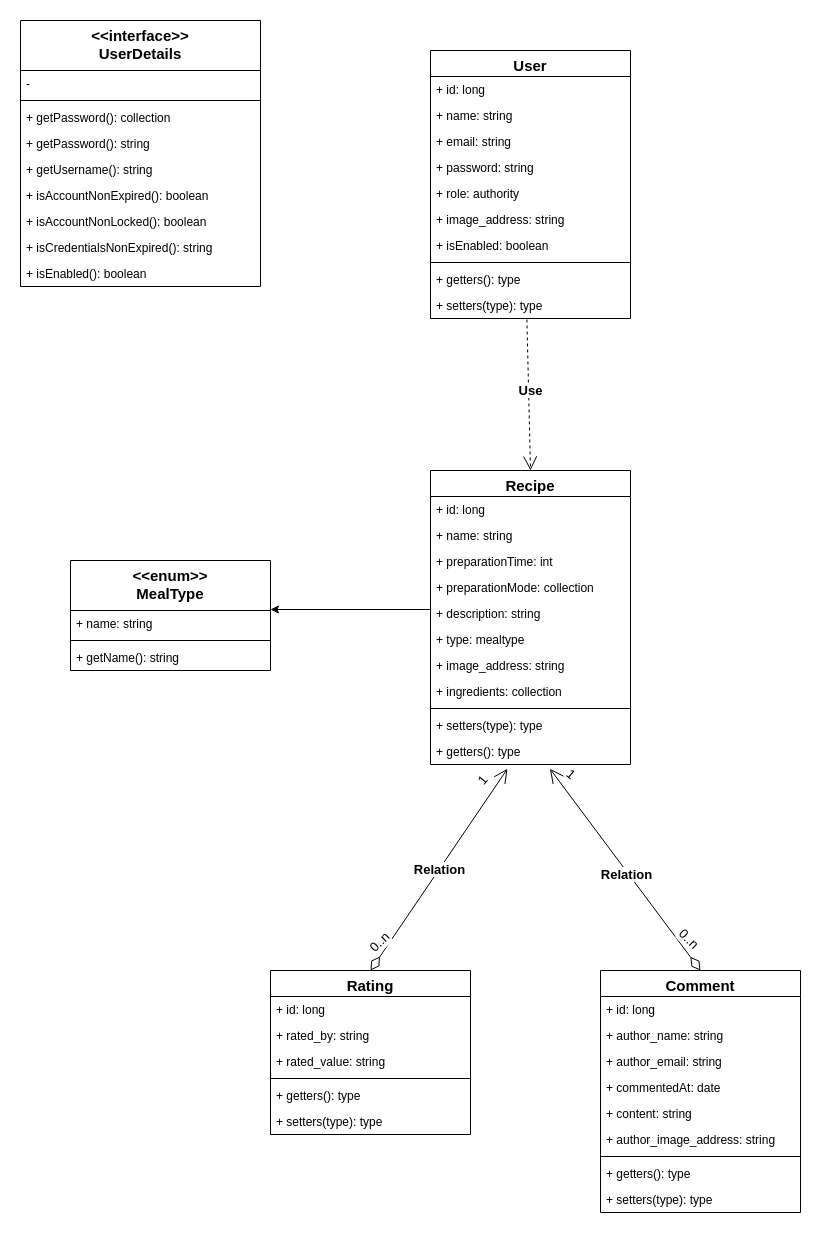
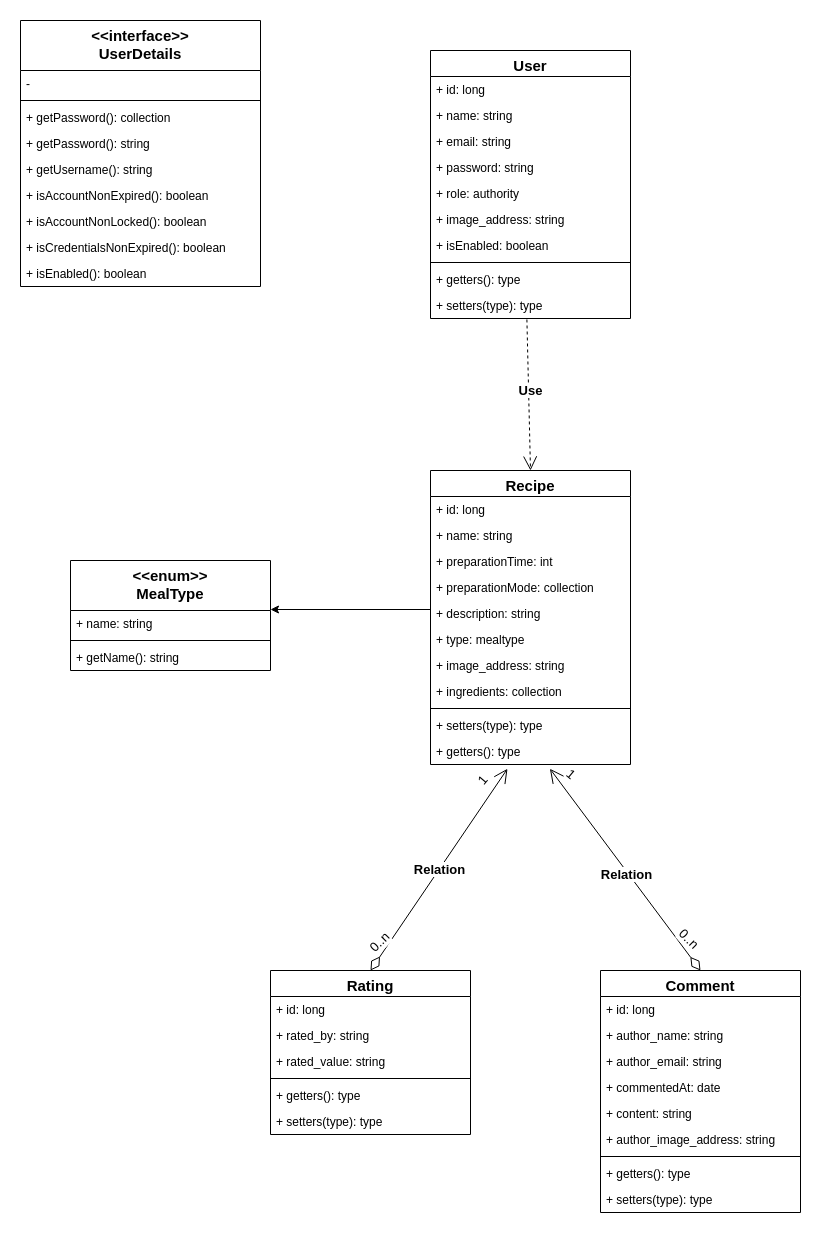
  <mxCell id="0" />
  <mxCell id="1" parent="0" />
  <mxCell id="2" value="&lt;font style=&quot;font-size: 15px;&quot;&gt;User&lt;/font&gt;" style="swimlane;fontStyle=1;align=center;verticalAlign=top;childLayout=stackLayout;horizontal=1;startSize=26;horizontalStack=0;resizeParent=1;resizeParentMax=0;resizeLast=0;collapsible=1;marginBottom=0;whiteSpace=wrap;html=1;" vertex="1" parent="1"><mxGeometry x="430" y="50" width="200" height="268" as="geometry" /></mxCell>
  <mxCell id="3" value="+ id: long" style="text;strokeColor=none;fillColor=none;align=left;verticalAlign=top;spacingLeft=4;spacingRight=4;overflow=hidden;rotatable=0;points=[[0,0.5],[1,0.5]];portConstraint=eastwest;whiteSpace=wrap;html=1;" vertex="1" parent="2"><mxGeometry y="26" width="200" height="26" as="geometry" /></mxCell>
  <mxCell id="4" value="+ name: string" style="text;strokeColor=none;fillColor=none;align=left;verticalAlign=top;spacingLeft=4;spacingRight=4;overflow=hidden;rotatable=0;points=[[0,0.5],[1,0.5]];portConstraint=eastwest;whiteSpace=wrap;html=1;" vertex="1" parent="2"><mxGeometry y="52" width="200" height="26" as="geometry" /></mxCell>
  <mxCell id="5" value="+ email: string" style="text;strokeColor=none;fillColor=none;align=left;verticalAlign=top;spacingLeft=4;spacingRight=4;overflow=hidden;rotatable=0;points=[[0,0.5],[1,0.5]];portConstraint=eastwest;whiteSpace=wrap;html=1;" vertex="1" parent="2"><mxGeometry y="78" width="200" height="26" as="geometry" /></mxCell>
  <mxCell id="6" value="+ password: string" style="text;strokeColor=none;fillColor=none;align=left;verticalAlign=top;spacingLeft=4;spacingRight=4;overflow=hidden;rotatable=0;points=[[0,0.5],[1,0.5]];portConstraint=eastwest;whiteSpace=wrap;html=1;" vertex="1" parent="2"><mxGeometry y="104" width="200" height="26" as="geometry" /></mxCell>
  <mxCell id="7" value="+ role: authority" style="text;strokeColor=none;fillColor=none;align=left;verticalAlign=top;spacingLeft=4;spacingRight=4;overflow=hidden;rotatable=0;points=[[0,0.5],[1,0.5]];portConstraint=eastwest;whiteSpace=wrap;html=1;" vertex="1" parent="2"><mxGeometry y="130" width="200" height="26" as="geometry" /></mxCell>
  <mxCell id="8" value="+&amp;nbsp;image_address&lt;span style=&quot;background-color: initial;&quot;&gt;: string&lt;/span&gt;" style="text;strokeColor=none;fillColor=none;align=left;verticalAlign=top;spacingLeft=4;spacingRight=4;overflow=hidden;rotatable=0;points=[[0,0.5],[1,0.5]];portConstraint=eastwest;whiteSpace=wrap;html=1;" vertex="1" parent="2"><mxGeometry y="156" width="200" height="26" as="geometry" /></mxCell>
  <mxCell id="9" value="+&amp;nbsp;isEnabled&lt;span style=&quot;background-color: initial;&quot;&gt;: boolean&lt;/span&gt;" style="text;strokeColor=none;fillColor=none;align=left;verticalAlign=top;spacingLeft=4;spacingRight=4;overflow=hidden;rotatable=0;points=[[0,0.5],[1,0.5]];portConstraint=eastwest;whiteSpace=wrap;html=1;" vertex="1" parent="2"><mxGeometry y="182" width="200" height="26" as="geometry" /></mxCell>
  <mxCell id="10" value="" style="line;strokeWidth=1;fillColor=none;align=left;verticalAlign=middle;spacingTop=-1;spacingLeft=3;spacingRight=3;rotatable=0;labelPosition=right;points=[];portConstraint=eastwest;strokeColor=inherit;" vertex="1" parent="2"><mxGeometry y="208" width="200" height="8" as="geometry" /></mxCell>
  <mxCell id="11" value="+ getters(): type" style="text;strokeColor=none;fillColor=none;align=left;verticalAlign=top;spacingLeft=4;spacingRight=4;overflow=hidden;rotatable=0;points=[[0,0.5],[1,0.5]];portConstraint=eastwest;whiteSpace=wrap;html=1;" vertex="1" parent="2"><mxGeometry y="216" width="200" height="26" as="geometry" /></mxCell>
  <mxCell id="12" value="+ setters(type): type" style="text;strokeColor=none;fillColor=none;align=left;verticalAlign=top;spacingLeft=4;spacingRight=4;overflow=hidden;rotatable=0;points=[[0,0.5],[1,0.5]];portConstraint=eastwest;whiteSpace=wrap;html=1;" vertex="1" parent="2"><mxGeometry y="242" width="200" height="26" as="geometry" /></mxCell>
  <mxCell id="13" value="&lt;font style=&quot;font-size: 15px;&quot;&gt;Rating&lt;/font&gt;" style="swimlane;fontStyle=1;align=center;verticalAlign=top;childLayout=stackLayout;horizontal=1;startSize=26;horizontalStack=0;resizeParent=1;resizeParentMax=0;resizeLast=0;collapsible=1;marginBottom=0;whiteSpace=wrap;html=1;" vertex="1" parent="1"><mxGeometry x="270" y="970" width="200" height="164" as="geometry" /></mxCell>
  <mxCell id="14" value="+ id: long" style="text;strokeColor=none;fillColor=none;align=left;verticalAlign=top;spacingLeft=4;spacingRight=4;overflow=hidden;rotatable=0;points=[[0,0.5],[1,0.5]];portConstraint=eastwest;whiteSpace=wrap;html=1;" vertex="1" parent="13"><mxGeometry y="26" width="200" height="26" as="geometry" /></mxCell>
  <mxCell id="15" value="+&amp;nbsp;rated_by&lt;span style=&quot;background-color: initial;&quot;&gt;: string&lt;/span&gt;" style="text;strokeColor=none;fillColor=none;align=left;verticalAlign=top;spacingLeft=4;spacingRight=4;overflow=hidden;rotatable=0;points=[[0,0.5],[1,0.5]];portConstraint=eastwest;whiteSpace=wrap;html=1;" vertex="1" parent="13"><mxGeometry y="52" width="200" height="26" as="geometry" /></mxCell>
  <mxCell id="16" value="+&amp;nbsp;rated_value&lt;span style=&quot;background-color: initial;&quot;&gt;: string&lt;/span&gt;" style="text;strokeColor=none;fillColor=none;align=left;verticalAlign=top;spacingLeft=4;spacingRight=4;overflow=hidden;rotatable=0;points=[[0,0.5],[1,0.5]];portConstraint=eastwest;whiteSpace=wrap;html=1;" vertex="1" parent="13"><mxGeometry y="78" width="200" height="26" as="geometry" /></mxCell>
  <mxCell id="17" value="" style="line;strokeWidth=1;fillColor=none;align=left;verticalAlign=middle;spacingTop=-1;spacingLeft=3;spacingRight=3;rotatable=0;labelPosition=right;points=[];portConstraint=eastwest;strokeColor=inherit;" vertex="1" parent="13"><mxGeometry y="104" width="200" height="8" as="geometry" /></mxCell>
  <mxCell id="18" value="+ getters(): type" style="text;strokeColor=none;fillColor=none;align=left;verticalAlign=top;spacingLeft=4;spacingRight=4;overflow=hidden;rotatable=0;points=[[0,0.5],[1,0.5]];portConstraint=eastwest;whiteSpace=wrap;html=1;" vertex="1" parent="13"><mxGeometry y="112" width="200" height="26" as="geometry" /></mxCell>
  <mxCell id="19" value="+ setters(type): type" style="text;strokeColor=none;fillColor=none;align=left;verticalAlign=top;spacingLeft=4;spacingRight=4;overflow=hidden;rotatable=0;points=[[0,0.5],[1,0.5]];portConstraint=eastwest;whiteSpace=wrap;html=1;" vertex="1" parent="13"><mxGeometry y="138" width="200" height="26" as="geometry" /></mxCell>
  <mxCell id="20" value="&lt;font style=&quot;font-size: 15px;&quot;&gt;Recipe&lt;/font&gt;" style="swimlane;fontStyle=1;align=center;verticalAlign=top;childLayout=stackLayout;horizontal=1;startSize=26;horizontalStack=0;resizeParent=1;resizeParentMax=0;resizeLast=0;collapsible=1;marginBottom=0;whiteSpace=wrap;html=1;" vertex="1" parent="1"><mxGeometry x="430" y="470" width="200" height="294" as="geometry" /></mxCell>
  <mxCell id="21" value="+ id: long" style="text;strokeColor=none;fillColor=none;align=left;verticalAlign=top;spacingLeft=4;spacingRight=4;overflow=hidden;rotatable=0;points=[[0,0.5],[1,0.5]];portConstraint=eastwest;whiteSpace=wrap;html=1;" vertex="1" parent="20"><mxGeometry y="26" width="200" height="26" as="geometry" /></mxCell>
  <mxCell id="22" value="+ name: string" style="text;strokeColor=none;fillColor=none;align=left;verticalAlign=top;spacingLeft=4;spacingRight=4;overflow=hidden;rotatable=0;points=[[0,0.5],[1,0.5]];portConstraint=eastwest;whiteSpace=wrap;html=1;" vertex="1" parent="20"><mxGeometry y="52" width="200" height="26" as="geometry" /></mxCell>
  <mxCell id="23" value="+ preparationTime: int" style="text;strokeColor=none;fillColor=none;align=left;verticalAlign=top;spacingLeft=4;spacingRight=4;overflow=hidden;rotatable=0;points=[[0,0.5],[1,0.5]];portConstraint=eastwest;whiteSpace=wrap;html=1;" vertex="1" parent="20"><mxGeometry y="78" width="200" height="26" as="geometry" /></mxCell>
  <mxCell id="24" value="+ preparationMode: collection" style="text;strokeColor=none;fillColor=none;align=left;verticalAlign=top;spacingLeft=4;spacingRight=4;overflow=hidden;rotatable=0;points=[[0,0.5],[1,0.5]];portConstraint=eastwest;whiteSpace=wrap;html=1;" vertex="1" parent="20"><mxGeometry y="104" width="200" height="26" as="geometry" /></mxCell>
  <mxCell id="25" value="+ description: string" style="text;strokeColor=none;fillColor=none;align=left;verticalAlign=top;spacingLeft=4;spacingRight=4;overflow=hidden;rotatable=0;points=[[0,0.5],[1,0.5]];portConstraint=eastwest;whiteSpace=wrap;html=1;" vertex="1" parent="20"><mxGeometry y="130" width="200" height="26" as="geometry" /></mxCell>
  <mxCell id="26" value="+ type: mealtype" style="text;strokeColor=none;fillColor=none;align=left;verticalAlign=top;spacingLeft=4;spacingRight=4;overflow=hidden;rotatable=0;points=[[0,0.5],[1,0.5]];portConstraint=eastwest;whiteSpace=wrap;html=1;" vertex="1" parent="20"><mxGeometry y="156" width="200" height="26" as="geometry" /></mxCell>
  <mxCell id="27" value="+&amp;nbsp;image_address&lt;span style=&quot;background-color: initial;&quot;&gt;: string&lt;/span&gt;" style="text;strokeColor=none;fillColor=none;align=left;verticalAlign=top;spacingLeft=4;spacingRight=4;overflow=hidden;rotatable=0;points=[[0,0.5],[1,0.5]];portConstraint=eastwest;whiteSpace=wrap;html=1;" vertex="1" parent="20"><mxGeometry y="182" width="200" height="26" as="geometry" /></mxCell>
  <mxCell id="28" value="+ ingredients: collection" style="text;strokeColor=none;fillColor=none;align=left;verticalAlign=top;spacingLeft=4;spacingRight=4;overflow=hidden;rotatable=0;points=[[0,0.5],[1,0.5]];portConstraint=eastwest;whiteSpace=wrap;html=1;" vertex="1" parent="20"><mxGeometry y="208" width="200" height="26" as="geometry" /></mxCell>
  <mxCell id="29" value="" style="line;strokeWidth=1;fillColor=none;align=left;verticalAlign=middle;spacingTop=-1;spacingLeft=3;spacingRight=3;rotatable=0;labelPosition=right;points=[];portConstraint=eastwest;strokeColor=inherit;" vertex="1" parent="20"><mxGeometry y="234" width="200" height="8" as="geometry" /></mxCell>
  <mxCell id="30" value="+ setters(type): type" style="text;strokeColor=none;fillColor=none;align=left;verticalAlign=top;spacingLeft=4;spacingRight=4;overflow=hidden;rotatable=0;points=[[0,0.5],[1,0.5]];portConstraint=eastwest;whiteSpace=wrap;html=1;" vertex="1" parent="20"><mxGeometry y="242" width="200" height="26" as="geometry" /></mxCell>
  <mxCell id="31" value="+ getters(): type" style="text;strokeColor=none;fillColor=none;align=left;verticalAlign=top;spacingLeft=4;spacingRight=4;overflow=hidden;rotatable=0;points=[[0,0.5],[1,0.5]];portConstraint=eastwest;whiteSpace=wrap;html=1;" vertex="1" parent="20"><mxGeometry y="268" width="200" height="26" as="geometry" /></mxCell>
  <mxCell id="32" value="&lt;font style=&quot;font-size: 15px;&quot;&gt;Comment&lt;/font&gt;" style="swimlane;fontStyle=1;align=center;verticalAlign=top;childLayout=stackLayout;horizontal=1;startSize=26;horizontalStack=0;resizeParent=1;resizeParentMax=0;resizeLast=0;collapsible=1;marginBottom=0;whiteSpace=wrap;html=1;" vertex="1" parent="1"><mxGeometry x="600" y="970" width="200" height="242" as="geometry" /></mxCell>
  <mxCell id="33" value="+ id: long" style="text;strokeColor=none;fillColor=none;align=left;verticalAlign=top;spacingLeft=4;spacingRight=4;overflow=hidden;rotatable=0;points=[[0,0.5],[1,0.5]];portConstraint=eastwest;whiteSpace=wrap;html=1;" vertex="1" parent="32"><mxGeometry y="26" width="200" height="26" as="geometry" /></mxCell>
  <mxCell id="34" value="+ author_name&lt;span style=&quot;background-color: initial;&quot;&gt;: string&lt;/span&gt;" style="text;strokeColor=none;fillColor=none;align=left;verticalAlign=top;spacingLeft=4;spacingRight=4;overflow=hidden;rotatable=0;points=[[0,0.5],[1,0.5]];portConstraint=eastwest;whiteSpace=wrap;html=1;" vertex="1" parent="32"><mxGeometry y="52" width="200" height="26" as="geometry" /></mxCell>
  <mxCell id="35" value="+&amp;nbsp;author_email&lt;span style=&quot;background-color: initial;&quot;&gt;: string&lt;/span&gt;" style="text;strokeColor=none;fillColor=none;align=left;verticalAlign=top;spacingLeft=4;spacingRight=4;overflow=hidden;rotatable=0;points=[[0,0.5],[1,0.5]];portConstraint=eastwest;whiteSpace=wrap;html=1;" vertex="1" parent="32"><mxGeometry y="78" width="200" height="26" as="geometry" /></mxCell>
  <mxCell id="36" value="+&amp;nbsp;commentedAt&lt;span style=&quot;background-color: initial;&quot;&gt;: date&lt;/span&gt;" style="text;strokeColor=none;fillColor=none;align=left;verticalAlign=top;spacingLeft=4;spacingRight=4;overflow=hidden;rotatable=0;points=[[0,0.5],[1,0.5]];portConstraint=eastwest;whiteSpace=wrap;html=1;" vertex="1" parent="32"><mxGeometry y="104" width="200" height="26" as="geometry" /></mxCell>
  <mxCell id="37" value="+&amp;nbsp;content&lt;span style=&quot;background-color: initial;&quot;&gt;: string&lt;/span&gt;" style="text;strokeColor=none;fillColor=none;align=left;verticalAlign=top;spacingLeft=4;spacingRight=4;overflow=hidden;rotatable=0;points=[[0,0.5],[1,0.5]];portConstraint=eastwest;whiteSpace=wrap;html=1;" vertex="1" parent="32"><mxGeometry y="130" width="200" height="26" as="geometry" /></mxCell>
  <mxCell id="38" value="+&amp;nbsp;author_image_address&lt;span style=&quot;background-color: initial;&quot;&gt;: string&lt;/span&gt;" style="text;strokeColor=none;fillColor=none;align=left;verticalAlign=top;spacingLeft=4;spacingRight=4;overflow=hidden;rotatable=0;points=[[0,0.5],[1,0.5]];portConstraint=eastwest;whiteSpace=wrap;html=1;" vertex="1" parent="32"><mxGeometry y="156" width="200" height="26" as="geometry" /></mxCell>
  <mxCell id="39" value="" style="line;strokeWidth=1;fillColor=none;align=left;verticalAlign=middle;spacingTop=-1;spacingLeft=3;spacingRight=3;rotatable=0;labelPosition=right;points=[];portConstraint=eastwest;strokeColor=inherit;" vertex="1" parent="32"><mxGeometry y="182" width="200" height="8" as="geometry" /></mxCell>
  <mxCell id="40" value="+ getters(): type" style="text;strokeColor=none;fillColor=none;align=left;verticalAlign=top;spacingLeft=4;spacingRight=4;overflow=hidden;rotatable=0;points=[[0,0.5],[1,0.5]];portConstraint=eastwest;whiteSpace=wrap;html=1;" vertex="1" parent="32"><mxGeometry y="190" width="200" height="26" as="geometry" /></mxCell>
  <mxCell id="41" value="+ setters(type): type" style="text;strokeColor=none;fillColor=none;align=left;verticalAlign=top;spacingLeft=4;spacingRight=4;overflow=hidden;rotatable=0;points=[[0,0.5],[1,0.5]];portConstraint=eastwest;whiteSpace=wrap;html=1;" vertex="1" parent="32"><mxGeometry y="216" width="200" height="26" as="geometry" /></mxCell>
  <mxCell id="42" value="Use" style="endArrow=open;endSize=12;dashed=1;html=1;rounded=0;entryX=0.5;entryY=0;entryDx=0;entryDy=0;fontStyle=1;horizontal=1;strokeWidth=1;fontSize=13;exitX=0.482;exitY=1.038;exitDx=0;exitDy=0;exitPerimeter=0;" edge="1" parent="1" source="12" target="20"><mxGeometry x="-0.059" y="2" width="160" relative="1" as="geometry"><mxPoint x="520" y="320" as="sourcePoint" /><mxPoint x="410" y="564.41" as="targetPoint" /><mxPoint as="offset" /></mxGeometry></mxCell>
  <mxCell id="43" value="Relation" style="endArrow=open;html=1;endSize=12;startArrow=diamondThin;startSize=14;startFill=0;rounded=0;exitX=0.5;exitY=0;exitDx=0;exitDy=0;fontStyle=1;fontSize=13;entryX=0.385;entryY=1.163;entryDx=0;entryDy=0;entryPerimeter=0;" edge="1" parent="1" source="13" target="31"><mxGeometry relative="1" as="geometry"><mxPoint x="370" y="790" as="sourcePoint" /><mxPoint x="513" y="791" as="targetPoint" /></mxGeometry></mxCell>
  <mxCell id="44" value="0..n" style="edgeLabel;resizable=0;html=1;align=left;verticalAlign=top;rotation=-45;fontSize=13;" connectable="0" vertex="1" parent="43"><mxGeometry x="-1" relative="1" as="geometry"><mxPoint x="-10" y="-30" as="offset" /></mxGeometry></mxCell>
  <mxCell id="45" value="1" style="edgeLabel;resizable=0;html=1;align=right;verticalAlign=top;rotation=-50;fontSize=13;" connectable="0" vertex="1" parent="43"><mxGeometry x="1" relative="1" as="geometry"><mxPoint x="-33" as="offset" /></mxGeometry></mxCell>
  <mxCell id="46" value="Relation" style="endArrow=open;html=1;endSize=12;startArrow=diamondThin;startSize=14;startFill=0;rounded=0;entryX=0.597;entryY=1.163;entryDx=0;entryDy=0;entryPerimeter=0;exitX=0.5;exitY=0;exitDx=0;exitDy=0;fontStyle=1;fontSize=13;" edge="1" parent="1" source="32" target="31"><mxGeometry x="-0.036" y="1" relative="1" as="geometry"><mxPoint x="650" y="719" as="sourcePoint" /><mxPoint x="546" y="792.522" as="targetPoint" /><mxPoint x="-1" as="offset" /></mxGeometry></mxCell>
  <mxCell id="47" value="0..n" style="edgeLabel;resizable=0;html=1;align=left;verticalAlign=top;rotation=45;fontSize=13;" connectable="0" vertex="1" parent="46"><mxGeometry x="-1" relative="1" as="geometry"><mxPoint x="-10" y="-50" as="offset" /></mxGeometry></mxCell>
  <mxCell id="48" value="1" style="edgeLabel;resizable=0;html=1;align=right;verticalAlign=top;rotation=40;fontSize=13;" connectable="0" vertex="1" parent="46"><mxGeometry x="1" relative="1" as="geometry"><mxPoint x="34" y="-3" as="offset" /></mxGeometry></mxCell>
  <mxCell id="49" value="&lt;font style=&quot;font-size: 15px;&quot;&gt;&amp;lt;&amp;lt;interface&amp;gt;&amp;gt;&lt;br&gt;UserDetails&lt;br&gt;&lt;br&gt;&lt;/font&gt;" style="swimlane;fontStyle=1;align=center;verticalAlign=top;childLayout=stackLayout;horizontal=1;startSize=50;horizontalStack=0;resizeParent=1;resizeParentMax=0;resizeLast=0;collapsible=1;marginBottom=0;whiteSpace=wrap;html=1;" vertex="1" parent="1"><mxGeometry x="20" y="20" width="240" height="266" as="geometry" /></mxCell>
  <mxCell id="50" value="-" style="text;strokeColor=none;fillColor=none;align=left;verticalAlign=top;spacingLeft=4;spacingRight=4;overflow=hidden;rotatable=0;points=[[0,0.5],[1,0.5]];portConstraint=eastwest;whiteSpace=wrap;html=1;" vertex="1" parent="49"><mxGeometry y="50" width="240" height="26" as="geometry" /></mxCell>
  <mxCell id="51" value="" style="line;strokeWidth=1;fillColor=none;align=left;verticalAlign=middle;spacingTop=-1;spacingLeft=3;spacingRight=3;rotatable=0;labelPosition=right;points=[];portConstraint=eastwest;strokeColor=inherit;" vertex="1" parent="49"><mxGeometry y="76" width="240" height="8" as="geometry" /></mxCell>
  <mxCell id="52" value="+&amp;nbsp;getPassword&lt;span style=&quot;background-color: initial;&quot;&gt;(): collection&lt;/span&gt;" style="text;strokeColor=none;fillColor=none;align=left;verticalAlign=top;spacingLeft=4;spacingRight=4;overflow=hidden;rotatable=0;points=[[0,0.5],[1,0.5]];portConstraint=eastwest;whiteSpace=wrap;html=1;" vertex="1" parent="49"><mxGeometry y="84" width="240" height="26" as="geometry" /></mxCell>
  <mxCell id="53" value="+&amp;nbsp;getPassword&lt;span style=&quot;background-color: initial;&quot;&gt;(): string&lt;/span&gt;" style="text;strokeColor=none;fillColor=none;align=left;verticalAlign=top;spacingLeft=4;spacingRight=4;overflow=hidden;rotatable=0;points=[[0,0.5],[1,0.5]];portConstraint=eastwest;whiteSpace=wrap;html=1;" vertex="1" parent="49"><mxGeometry y="110" width="240" height="26" as="geometry" /></mxCell>
  <mxCell id="54" value="+&amp;nbsp;getUsername&lt;span style=&quot;background-color: initial;&quot;&gt;(): string&lt;/span&gt;" style="text;strokeColor=none;fillColor=none;align=left;verticalAlign=top;spacingLeft=4;spacingRight=4;overflow=hidden;rotatable=0;points=[[0,0.5],[1,0.5]];portConstraint=eastwest;whiteSpace=wrap;html=1;" vertex="1" parent="49"><mxGeometry y="136" width="240" height="26" as="geometry" /></mxCell>
  <mxCell id="55" value="+&amp;nbsp;isAccountNonExpired&lt;span style=&quot;background-color: initial;&quot;&gt;(): boolean&lt;/span&gt;" style="text;strokeColor=none;fillColor=none;align=left;verticalAlign=top;spacingLeft=4;spacingRight=4;overflow=hidden;rotatable=0;points=[[0,0.5],[1,0.5]];portConstraint=eastwest;whiteSpace=wrap;html=1;" vertex="1" parent="49"><mxGeometry y="162" width="240" height="26" as="geometry" /></mxCell>
  <mxCell id="56" value="+&amp;nbsp;isAccountNonLocked&lt;span style=&quot;background-color: initial;&quot;&gt;(): boolean&lt;/span&gt;" style="text;strokeColor=none;fillColor=none;align=left;verticalAlign=top;spacingLeft=4;spacingRight=4;overflow=hidden;rotatable=0;points=[[0,0.5],[1,0.5]];portConstraint=eastwest;whiteSpace=wrap;html=1;" vertex="1" parent="49"><mxGeometry y="188" width="240" height="26" as="geometry" /></mxCell>
- <mxCell id="57" value="+&amp;nbsp;isCredentialsNonExpired&lt;span style=&quot;background-color: initial;&quot;&gt;(): string&lt;/span&gt;" style="text;strokeColor=none;fillColor=none;align=left;verticalAlign=top;spacingLeft=4;spacingRight=4;overflow=hidden;rotatable=0;points=[[0,0.5],[1,0.5]];portConstraint=eastwest;whiteSpace=wrap;html=1;" vertex="1" parent="49"><mxGeometry y="214" width="240" height="26" as="geometry" /></mxCell>
+ <mxCell id="57" value="+&amp;nbsp;isCredentialsNonExpired&lt;span style=&quot;background-color: initial;&quot;&gt;(): boolean&lt;/span&gt;" style="text;strokeColor=none;fillColor=none;align=left;verticalAlign=top;spacingLeft=4;spacingRight=4;overflow=hidden;rotatable=0;points=[[0,0.5],[1,0.5]];portConstraint=eastwest;whiteSpace=wrap;html=1;" vertex="1" parent="49"><mxGeometry y="214" width="240" height="26" as="geometry" /></mxCell>
  <mxCell id="58" value="+&amp;nbsp;isEnabled&lt;span style=&quot;background-color: initial;&quot;&gt;(): boolean&lt;/span&gt;" style="text;strokeColor=none;fillColor=none;align=left;verticalAlign=top;spacingLeft=4;spacingRight=4;overflow=hidden;rotatable=0;points=[[0,0.5],[1,0.5]];portConstraint=eastwest;whiteSpace=wrap;html=1;" vertex="1" parent="49"><mxGeometry y="240" width="240" height="26" as="geometry" /></mxCell>
  <mxCell id="59" value="&lt;font style=&quot;font-size: 15px;&quot;&gt;&amp;lt;&amp;lt;enum&amp;gt;&amp;gt;&lt;br&gt;MealType&lt;/font&gt;" style="swimlane;fontStyle=1;align=center;verticalAlign=top;childLayout=stackLayout;horizontal=1;startSize=50;horizontalStack=0;resizeParent=1;resizeParentMax=0;resizeLast=0;collapsible=1;marginBottom=0;whiteSpace=wrap;html=1;" vertex="1" parent="1"><mxGeometry x="70" y="560" width="200" height="110" as="geometry" /></mxCell>
  <mxCell id="60" value="+ name: string" style="text;strokeColor=none;fillColor=none;align=left;verticalAlign=top;spacingLeft=4;spacingRight=4;overflow=hidden;rotatable=0;points=[[0,0.5],[1,0.5]];portConstraint=eastwest;whiteSpace=wrap;html=1;" vertex="1" parent="59"><mxGeometry y="50" width="200" height="26" as="geometry" /></mxCell>
  <mxCell id="61" value="" style="line;strokeWidth=1;fillColor=none;align=left;verticalAlign=middle;spacingTop=-1;spacingLeft=3;spacingRight=3;rotatable=0;labelPosition=right;points=[];portConstraint=eastwest;strokeColor=inherit;" vertex="1" parent="59"><mxGeometry y="76" width="200" height="8" as="geometry" /></mxCell>
  <mxCell id="62" value="+ getName(): string" style="text;strokeColor=none;fillColor=none;align=left;verticalAlign=top;spacingLeft=4;spacingRight=4;overflow=hidden;rotatable=0;points=[[0,0.5],[1,0.5]];portConstraint=eastwest;whiteSpace=wrap;html=1;" vertex="1" parent="59"><mxGeometry y="84" width="200" height="26" as="geometry" /></mxCell>
  <mxCell id="63" style="rounded=0;orthogonalLoop=1;jettySize=auto;html=1;" edge="1" parent="1"><mxGeometry relative="1" as="geometry"><mxPoint x="430" y="609" as="sourcePoint" /><mxPoint x="270" y="609" as="targetPoint" /></mxGeometry></mxCell>
